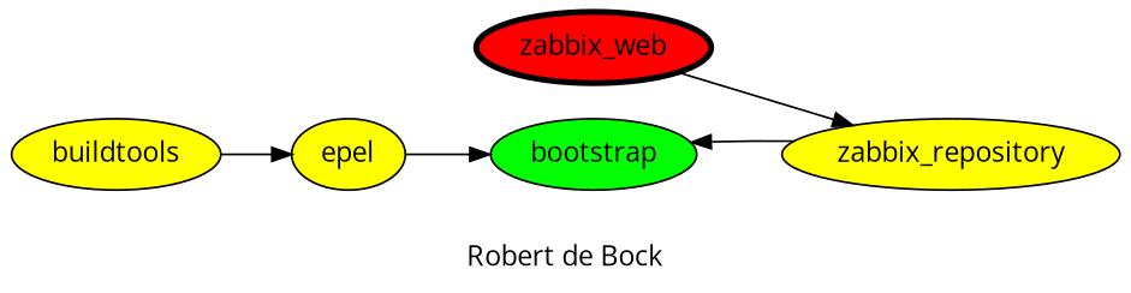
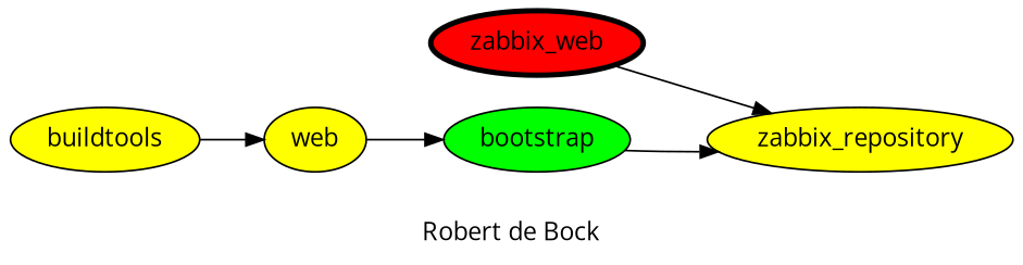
  digraph {
    fontname="Open Sans"
    label="Robert de Bock"
    rankdir=LR
    node [fillcolor=yellow fontname="Open Sans" style=filled]
    edge [fontname="Open Sans"]
    bootstrap [fillcolor=green]
-   epel
+   epel [label=web]
    buildtools
    zabbix_repository
    zabbix_web [fillcolor=red penwidth=3]
    epel -> bootstrap
    buildtools -> epel
-   zabbix_repository -> bootstrap
+   bootstrap -> zabbix_repository
    zabbix_web -> zabbix_repository
  }
